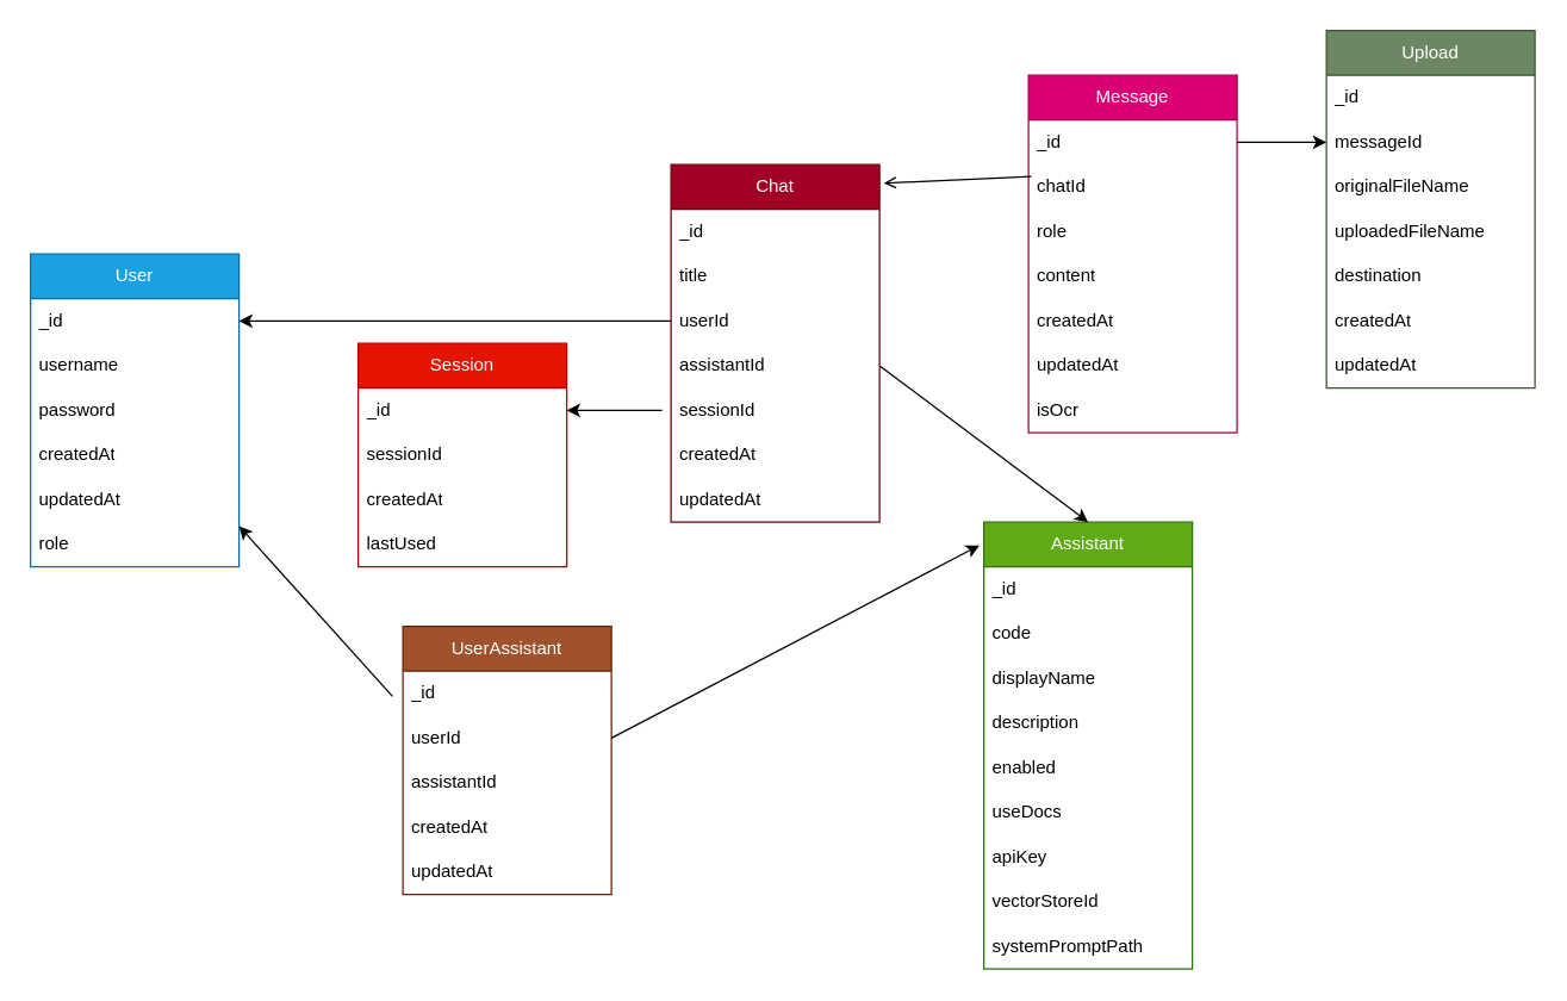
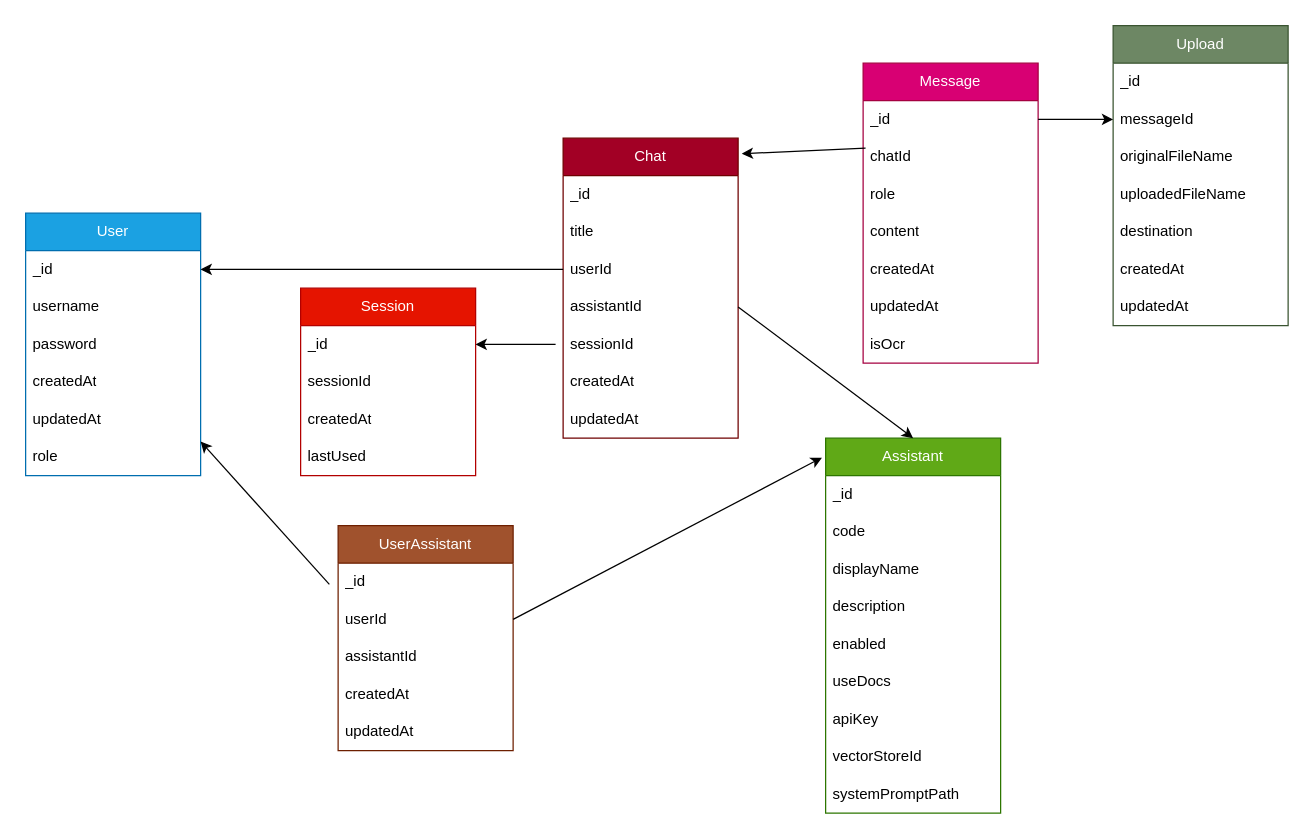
  <mxCell id="0" />
  <mxCell id="1" parent="0" />
  <mxCell id="2" value="Assistant" style="swimlane;fontStyle=0;childLayout=stackLayout;horizontal=1;startSize=30;horizontalStack=0;resizeParent=1;resizeParentMax=0;resizeLast=0;collapsible=1;marginBottom=0;whiteSpace=wrap;html=1;fillColor=#60a917;fontColor=#ffffff;strokeColor=#2D7600;" parent="1" vertex="1"><mxGeometry x="660" y="350" width="140" height="300" as="geometry" /></mxCell>
  <mxCell id="3" value="_id" style="text;strokeColor=none;fillColor=none;align=left;verticalAlign=middle;spacingLeft=4;spacingRight=4;overflow=hidden;points=[[0,0.5],[1,0.5]];portConstraint=eastwest;rotatable=0;whiteSpace=wrap;html=1;" parent="2" vertex="1"><mxGeometry y="30" width="140" height="30" as="geometry" /></mxCell>
  <mxCell id="4" value="code&amp;nbsp;" style="text;strokeColor=none;fillColor=none;align=left;verticalAlign=middle;spacingLeft=4;spacingRight=4;overflow=hidden;points=[[0,0.5],[1,0.5]];portConstraint=eastwest;rotatable=0;whiteSpace=wrap;html=1;" parent="2" vertex="1"><mxGeometry y="60" width="140" height="30" as="geometry" /></mxCell>
  <mxCell id="5" value="displayName" style="text;strokeColor=none;fillColor=none;align=left;verticalAlign=middle;spacingLeft=4;spacingRight=4;overflow=hidden;points=[[0,0.5],[1,0.5]];portConstraint=eastwest;rotatable=0;whiteSpace=wrap;html=1;" parent="2" vertex="1"><mxGeometry y="90" width="140" height="30" as="geometry" /></mxCell>
  <mxCell id="6" value="description" style="text;strokeColor=none;fillColor=none;align=left;verticalAlign=middle;spacingLeft=4;spacingRight=4;overflow=hidden;points=[[0,0.5],[1,0.5]];portConstraint=eastwest;rotatable=0;whiteSpace=wrap;html=1;" parent="2" vertex="1"><mxGeometry y="120" width="140" height="30" as="geometry" /></mxCell>
  <mxCell id="7" value="enabled" style="text;strokeColor=none;fillColor=none;align=left;verticalAlign=middle;spacingLeft=4;spacingRight=4;overflow=hidden;points=[[0,0.5],[1,0.5]];portConstraint=eastwest;rotatable=0;whiteSpace=wrap;html=1;" parent="2" vertex="1"><mxGeometry y="150" width="140" height="30" as="geometry" /></mxCell>
  <mxCell id="8" value="useDocs" style="text;strokeColor=none;fillColor=none;align=left;verticalAlign=middle;spacingLeft=4;spacingRight=4;overflow=hidden;points=[[0,0.5],[1,0.5]];portConstraint=eastwest;rotatable=0;whiteSpace=wrap;html=1;" parent="2" vertex="1"><mxGeometry y="180" width="140" height="30" as="geometry" /></mxCell>
  <mxCell id="9" value="apiKey" style="text;strokeColor=none;fillColor=none;align=left;verticalAlign=middle;spacingLeft=4;spacingRight=4;overflow=hidden;points=[[0,0.5],[1,0.5]];portConstraint=eastwest;rotatable=0;whiteSpace=wrap;html=1;" parent="2" vertex="1"><mxGeometry y="210" width="140" height="30" as="geometry" /></mxCell>
  <mxCell id="10" value="vectorStoreId" style="text;strokeColor=none;fillColor=none;align=left;verticalAlign=middle;spacingLeft=4;spacingRight=4;overflow=hidden;points=[[0,0.5],[1,0.5]];portConstraint=eastwest;rotatable=0;whiteSpace=wrap;html=1;" parent="2" vertex="1"><mxGeometry y="240" width="140" height="30" as="geometry" /></mxCell>
  <mxCell id="11" value="systemPromptPath" style="text;strokeColor=none;fillColor=none;align=left;verticalAlign=middle;spacingLeft=4;spacingRight=4;overflow=hidden;points=[[0,0.5],[1,0.5]];portConstraint=eastwest;rotatable=0;whiteSpace=wrap;html=1;" parent="2" vertex="1"><mxGeometry y="270" width="140" height="30" as="geometry" /></mxCell>
  <mxCell id="12" value="User" style="swimlane;fontStyle=0;childLayout=stackLayout;horizontal=1;startSize=30;horizontalStack=0;resizeParent=1;resizeParentMax=0;resizeLast=0;collapsible=1;marginBottom=0;whiteSpace=wrap;html=1;fillColor=#1ba1e2;fontColor=#ffffff;strokeColor=#006EAF;" parent="1" vertex="1"><mxGeometry x="20" y="170" width="140" height="210" as="geometry" /></mxCell>
  <mxCell id="13" value="_id" style="text;strokeColor=none;fillColor=none;align=left;verticalAlign=middle;spacingLeft=4;spacingRight=4;overflow=hidden;points=[[0,0.5],[1,0.5]];portConstraint=eastwest;rotatable=0;whiteSpace=wrap;html=1;" parent="12" vertex="1"><mxGeometry y="30" width="140" height="30" as="geometry" /></mxCell>
  <mxCell id="14" value="username" style="text;strokeColor=none;fillColor=none;align=left;verticalAlign=middle;spacingLeft=4;spacingRight=4;overflow=hidden;points=[[0,0.5],[1,0.5]];portConstraint=eastwest;rotatable=0;whiteSpace=wrap;html=1;" parent="12" vertex="1"><mxGeometry y="60" width="140" height="30" as="geometry" /></mxCell>
  <mxCell id="15" value="password" style="text;strokeColor=none;fillColor=none;align=left;verticalAlign=middle;spacingLeft=4;spacingRight=4;overflow=hidden;points=[[0,0.5],[1,0.5]];portConstraint=eastwest;rotatable=0;whiteSpace=wrap;html=1;" parent="12" vertex="1"><mxGeometry y="90" width="140" height="30" as="geometry" /></mxCell>
  <mxCell id="16" value="createdAt" style="text;strokeColor=none;fillColor=none;align=left;verticalAlign=middle;spacingLeft=4;spacingRight=4;overflow=hidden;points=[[0,0.5],[1,0.5]];portConstraint=eastwest;rotatable=0;whiteSpace=wrap;html=1;" parent="12" vertex="1"><mxGeometry y="120" width="140" height="30" as="geometry" /></mxCell>
  <mxCell id="17" value="updatedAt" style="text;strokeColor=none;fillColor=none;align=left;verticalAlign=middle;spacingLeft=4;spacingRight=4;overflow=hidden;points=[[0,0.5],[1,0.5]];portConstraint=eastwest;rotatable=0;whiteSpace=wrap;html=1;" parent="12" vertex="1"><mxGeometry y="150" width="140" height="30" as="geometry" /></mxCell>
  <mxCell id="18" value="role" style="text;strokeColor=none;fillColor=none;align=left;verticalAlign=middle;spacingLeft=4;spacingRight=4;overflow=hidden;points=[[0,0.5],[1,0.5]];portConstraint=eastwest;rotatable=0;whiteSpace=wrap;html=1;" parent="12" vertex="1"><mxGeometry y="180" width="140" height="30" as="geometry" /></mxCell>
  <mxCell id="19" value="Chat" style="swimlane;fontStyle=0;childLayout=stackLayout;horizontal=1;startSize=30;horizontalStack=0;resizeParent=1;resizeParentMax=0;resizeLast=0;collapsible=1;marginBottom=0;whiteSpace=wrap;html=1;fillColor=#a20025;fontColor=#ffffff;strokeColor=#6F0000;" parent="1" vertex="1"><mxGeometry x="450" y="110" width="140" height="240" as="geometry" /></mxCell>
  <mxCell id="20" value="_id" style="text;strokeColor=none;fillColor=none;align=left;verticalAlign=middle;spacingLeft=4;spacingRight=4;overflow=hidden;points=[[0,0.5],[1,0.5]];portConstraint=eastwest;rotatable=0;whiteSpace=wrap;html=1;" parent="19" vertex="1"><mxGeometry y="30" width="140" height="30" as="geometry" /></mxCell>
  <mxCell id="21" value="title" style="text;strokeColor=none;fillColor=none;align=left;verticalAlign=middle;spacingLeft=4;spacingRight=4;overflow=hidden;points=[[0,0.5],[1,0.5]];portConstraint=eastwest;rotatable=0;whiteSpace=wrap;html=1;" parent="19" vertex="1"><mxGeometry y="60" width="140" height="30" as="geometry" /></mxCell>
  <mxCell id="22" value="userId" style="text;strokeColor=none;fillColor=none;align=left;verticalAlign=middle;spacingLeft=4;spacingRight=4;overflow=hidden;points=[[0,0.5],[1,0.5]];portConstraint=eastwest;rotatable=0;whiteSpace=wrap;html=1;" parent="19" vertex="1"><mxGeometry y="90" width="140" height="30" as="geometry" /></mxCell>
  <mxCell id="23" value="assistantId" style="text;strokeColor=none;fillColor=none;align=left;verticalAlign=middle;spacingLeft=4;spacingRight=4;overflow=hidden;points=[[0,0.5],[1,0.5]];portConstraint=eastwest;rotatable=0;whiteSpace=wrap;html=1;" parent="19" vertex="1"><mxGeometry y="120" width="140" height="30" as="geometry" /></mxCell>
  <mxCell id="24" value="sessionId" style="text;strokeColor=none;fillColor=none;align=left;verticalAlign=middle;spacingLeft=4;spacingRight=4;overflow=hidden;points=[[0,0.5],[1,0.5]];portConstraint=eastwest;rotatable=0;whiteSpace=wrap;html=1;" parent="19" vertex="1"><mxGeometry y="150" width="140" height="30" as="geometry" /></mxCell>
  <mxCell id="25" value="createdAt" style="text;strokeColor=none;fillColor=none;align=left;verticalAlign=middle;spacingLeft=4;spacingRight=4;overflow=hidden;points=[[0,0.5],[1,0.5]];portConstraint=eastwest;rotatable=0;whiteSpace=wrap;html=1;" parent="19" vertex="1"><mxGeometry y="180" width="140" height="30" as="geometry" /></mxCell>
  <mxCell id="26" value="updatedAt" style="text;strokeColor=none;fillColor=none;align=left;verticalAlign=middle;spacingLeft=4;spacingRight=4;overflow=hidden;points=[[0,0.5],[1,0.5]];portConstraint=eastwest;rotatable=0;whiteSpace=wrap;html=1;" parent="19" vertex="1"><mxGeometry y="210" width="140" height="30" as="geometry" /></mxCell>
  <mxCell id="27" value="Message" style="swimlane;fontStyle=0;childLayout=stackLayout;horizontal=1;startSize=30;horizontalStack=0;resizeParent=1;resizeParentMax=0;resizeLast=0;collapsible=1;marginBottom=0;whiteSpace=wrap;html=1;fillColor=#d80073;fontColor=#ffffff;strokeColor=#A50040;" parent="1" vertex="1"><mxGeometry x="690" y="50" width="140" height="240" as="geometry" /></mxCell>
  <mxCell id="28" value="_id" style="text;strokeColor=none;fillColor=none;align=left;verticalAlign=middle;spacingLeft=4;spacingRight=4;overflow=hidden;points=[[0,0.5],[1,0.5]];portConstraint=eastwest;rotatable=0;whiteSpace=wrap;html=1;" parent="27" vertex="1"><mxGeometry y="30" width="140" height="30" as="geometry" /></mxCell>
  <mxCell id="29" value="chatId" style="text;strokeColor=none;fillColor=none;align=left;verticalAlign=middle;spacingLeft=4;spacingRight=4;overflow=hidden;points=[[0,0.5],[1,0.5]];portConstraint=eastwest;rotatable=0;whiteSpace=wrap;html=1;" parent="27" vertex="1"><mxGeometry y="60" width="140" height="30" as="geometry" /></mxCell>
  <mxCell id="30" value="role" style="text;strokeColor=none;fillColor=none;align=left;verticalAlign=middle;spacingLeft=4;spacingRight=4;overflow=hidden;points=[[0,0.5],[1,0.5]];portConstraint=eastwest;rotatable=0;whiteSpace=wrap;html=1;" parent="27" vertex="1"><mxGeometry y="90" width="140" height="30" as="geometry" /></mxCell>
  <mxCell id="31" value="content" style="text;strokeColor=none;fillColor=none;align=left;verticalAlign=middle;spacingLeft=4;spacingRight=4;overflow=hidden;points=[[0,0.5],[1,0.5]];portConstraint=eastwest;rotatable=0;whiteSpace=wrap;html=1;" parent="27" vertex="1"><mxGeometry y="120" width="140" height="30" as="geometry" /></mxCell>
  <mxCell id="32" value="createdAt" style="text;strokeColor=none;fillColor=none;align=left;verticalAlign=middle;spacingLeft=4;spacingRight=4;overflow=hidden;points=[[0,0.5],[1,0.5]];portConstraint=eastwest;rotatable=0;whiteSpace=wrap;html=1;" parent="27" vertex="1"><mxGeometry y="150" width="140" height="30" as="geometry" /></mxCell>
  <mxCell id="33" value="updatedAt" style="text;strokeColor=none;fillColor=none;align=left;verticalAlign=middle;spacingLeft=4;spacingRight=4;overflow=hidden;points=[[0,0.5],[1,0.5]];portConstraint=eastwest;rotatable=0;whiteSpace=wrap;html=1;" parent="27" vertex="1"><mxGeometry y="180" width="140" height="30" as="geometry" /></mxCell>
  <mxCell id="34" value="isOcr" style="text;strokeColor=none;fillColor=none;align=left;verticalAlign=middle;spacingLeft=4;spacingRight=4;overflow=hidden;points=[[0,0.5],[1,0.5]];portConstraint=eastwest;rotatable=0;whiteSpace=wrap;html=1;" parent="27" vertex="1"><mxGeometry y="210" width="140" height="30" as="geometry" /></mxCell>
- <mxCell id="35" value="" style="endArrow=open;html=1;rounded=0;entryX=1.021;entryY=0.052;entryDx=0;entryDy=0;entryPerimeter=0;exitX=0.014;exitY=0.267;exitDx=0;exitDy=0;exitPerimeter=0;" parent="1" source="29" target="19" edge="1"><mxGeometry width="50" height="50" relative="1" as="geometry"><mxPoint x="720" y="780" as="sourcePoint" /><mxPoint x="770" y="730" as="targetPoint" /></mxGeometry></mxCell>
+ <mxCell id="35" value="" style="endArrow=classic;html=1;rounded=0;entryX=1.021;entryY=0.052;entryDx=0;entryDy=0;entryPerimeter=0;exitX=0.014;exitY=0.267;exitDx=0;exitDy=0;exitPerimeter=0;" parent="1" source="29" target="19" edge="1"><mxGeometry width="50" height="50" relative="1" as="geometry"><mxPoint x="720" y="780" as="sourcePoint" /><mxPoint x="770" y="730" as="targetPoint" /></mxGeometry></mxCell>
  <mxCell id="36" value="" style="endArrow=classic;html=1;rounded=0;entryX=1;entryY=0.5;entryDx=0;entryDy=0;exitX=0;exitY=0.5;exitDx=0;exitDy=0;" parent="1" source="22" target="13" edge="1"><mxGeometry width="50" height="50" relative="1" as="geometry"><mxPoint x="869" y="637" as="sourcePoint" /><mxPoint x="770" y="570" as="targetPoint" /></mxGeometry></mxCell>
  <mxCell id="37" value="" style="endArrow=classic;html=1;rounded=0;entryX=0.5;entryY=0;entryDx=0;entryDy=0;exitX=1;exitY=0.5;exitDx=0;exitDy=0;" parent="1" source="23" target="2" edge="1"><mxGeometry width="50" height="50" relative="1" as="geometry"><mxPoint x="860" y="590" as="sourcePoint" /><mxPoint x="790" y="790" as="targetPoint" /></mxGeometry></mxCell>
  <mxCell id="38" value="Session" style="swimlane;fontStyle=0;childLayout=stackLayout;horizontal=1;startSize=30;horizontalStack=0;resizeParent=1;resizeParentMax=0;resizeLast=0;collapsible=1;marginBottom=0;whiteSpace=wrap;html=1;fillColor=#e51400;fontColor=#ffffff;strokeColor=#B20000;" parent="1" vertex="1"><mxGeometry x="240" y="230" width="140" height="150" as="geometry" /></mxCell>
  <mxCell id="39" value="_id" style="text;strokeColor=none;fillColor=none;align=left;verticalAlign=middle;spacingLeft=4;spacingRight=4;overflow=hidden;points=[[0,0.5],[1,0.5]];portConstraint=eastwest;rotatable=0;whiteSpace=wrap;html=1;" parent="38" vertex="1"><mxGeometry y="30" width="140" height="30" as="geometry" /></mxCell>
  <mxCell id="40" value="sessionId" style="text;strokeColor=none;fillColor=none;align=left;verticalAlign=middle;spacingLeft=4;spacingRight=4;overflow=hidden;points=[[0,0.5],[1,0.5]];portConstraint=eastwest;rotatable=0;whiteSpace=wrap;html=1;" parent="38" vertex="1"><mxGeometry y="60" width="140" height="30" as="geometry" /></mxCell>
  <mxCell id="41" value="createdAt" style="text;strokeColor=none;fillColor=none;align=left;verticalAlign=middle;spacingLeft=4;spacingRight=4;overflow=hidden;points=[[0,0.5],[1,0.5]];portConstraint=eastwest;rotatable=0;whiteSpace=wrap;html=1;" parent="38" vertex="1"><mxGeometry y="90" width="140" height="30" as="geometry" /></mxCell>
  <mxCell id="42" value="lastUsed" style="text;strokeColor=none;fillColor=none;align=left;verticalAlign=middle;spacingLeft=4;spacingRight=4;overflow=hidden;points=[[0,0.5],[1,0.5]];portConstraint=eastwest;rotatable=0;whiteSpace=wrap;html=1;" parent="38" vertex="1"><mxGeometry y="120" width="140" height="30" as="geometry" /></mxCell>
  <mxCell id="43" value="" style="endArrow=classic;html=1;rounded=0;entryX=1;entryY=0.5;entryDx=0;entryDy=0;exitX=-0.043;exitY=0.5;exitDx=0;exitDy=0;exitPerimeter=0;" parent="1" source="24" target="39" edge="1"><mxGeometry width="50" height="50" relative="1" as="geometry"><mxPoint x="640" y="430" as="sourcePoint" /><mxPoint x="570" y="630" as="targetPoint" /></mxGeometry></mxCell>
  <mxCell id="44" value="UserAssistant" style="swimlane;fontStyle=0;childLayout=stackLayout;horizontal=1;startSize=30;horizontalStack=0;resizeParent=1;resizeParentMax=0;resizeLast=0;collapsible=1;marginBottom=0;whiteSpace=wrap;html=1;fillColor=#a0522d;fontColor=#ffffff;strokeColor=#6D1F00;" parent="1" vertex="1"><mxGeometry x="270" y="420" width="140" height="180" as="geometry" /></mxCell>
  <mxCell id="45" value="_id" style="text;strokeColor=none;fillColor=none;align=left;verticalAlign=middle;spacingLeft=4;spacingRight=4;overflow=hidden;points=[[0,0.5],[1,0.5]];portConstraint=eastwest;rotatable=0;whiteSpace=wrap;html=1;" parent="44" vertex="1"><mxGeometry y="30" width="140" height="30" as="geometry" /></mxCell>
  <mxCell id="46" value="userId" style="text;strokeColor=none;fillColor=none;align=left;verticalAlign=middle;spacingLeft=4;spacingRight=4;overflow=hidden;points=[[0,0.5],[1,0.5]];portConstraint=eastwest;rotatable=0;whiteSpace=wrap;html=1;" parent="44" vertex="1"><mxGeometry y="60" width="140" height="30" as="geometry" /></mxCell>
  <mxCell id="47" value="assistantId" style="text;strokeColor=none;fillColor=none;align=left;verticalAlign=middle;spacingLeft=4;spacingRight=4;overflow=hidden;points=[[0,0.5],[1,0.5]];portConstraint=eastwest;rotatable=0;whiteSpace=wrap;html=1;" parent="44" vertex="1"><mxGeometry y="90" width="140" height="30" as="geometry" /></mxCell>
  <mxCell id="48" value="createdAt" style="text;strokeColor=none;fillColor=none;align=left;verticalAlign=middle;spacingLeft=4;spacingRight=4;overflow=hidden;points=[[0,0.5],[1,0.5]];portConstraint=eastwest;rotatable=0;whiteSpace=wrap;html=1;" parent="44" vertex="1"><mxGeometry y="120" width="140" height="30" as="geometry" /></mxCell>
  <mxCell id="49" value="updatedAt" style="text;strokeColor=none;fillColor=none;align=left;verticalAlign=middle;spacingLeft=4;spacingRight=4;overflow=hidden;points=[[0,0.5],[1,0.5]];portConstraint=eastwest;rotatable=0;whiteSpace=wrap;html=1;" parent="44" vertex="1"><mxGeometry y="150" width="140" height="30" as="geometry" /></mxCell>
  <mxCell id="50" value="" style="endArrow=classic;html=1;rounded=0;exitX=-0.05;exitY=0.567;exitDx=0;exitDy=0;exitPerimeter=0;" parent="1" source="45" target="12" edge="1"><mxGeometry width="50" height="50" relative="1" as="geometry"><mxPoint x="130" y="520" as="sourcePoint" /><mxPoint x="270" y="310" as="targetPoint" /></mxGeometry></mxCell>
  <mxCell id="51" value="" style="endArrow=classic;html=1;rounded=0;exitX=1;exitY=0.5;exitDx=0;exitDy=0;entryX=-0.021;entryY=0.052;entryDx=0;entryDy=0;entryPerimeter=0;" parent="1" source="46" target="2" edge="1"><mxGeometry width="50" height="50" relative="1" as="geometry"><mxPoint x="440" y="700" as="sourcePoint" /><mxPoint x="530" y="560" as="targetPoint" /></mxGeometry></mxCell>
  <mxCell id="52" value="Upload" style="swimlane;fontStyle=0;childLayout=stackLayout;horizontal=1;startSize=30;horizontalStack=0;resizeParent=1;resizeParentMax=0;resizeLast=0;collapsible=1;marginBottom=0;whiteSpace=wrap;html=1;fillColor=#6d8764;fontColor=#ffffff;strokeColor=#3A5431;" parent="1" vertex="1"><mxGeometry x="890" y="20" width="140" height="240" as="geometry" /></mxCell>
  <mxCell id="53" value="_id" style="text;strokeColor=none;fillColor=none;align=left;verticalAlign=middle;spacingLeft=4;spacingRight=4;overflow=hidden;points=[[0,0.5],[1,0.5]];portConstraint=eastwest;rotatable=0;whiteSpace=wrap;html=1;" parent="52" vertex="1"><mxGeometry y="30" width="140" height="30" as="geometry" /></mxCell>
  <mxCell id="54" value="messageId" style="text;strokeColor=none;fillColor=none;align=left;verticalAlign=middle;spacingLeft=4;spacingRight=4;overflow=hidden;points=[[0,0.5],[1,0.5]];portConstraint=eastwest;rotatable=0;whiteSpace=wrap;html=1;" parent="52" vertex="1"><mxGeometry y="60" width="140" height="30" as="geometry" /></mxCell>
  <mxCell id="55" value="originalFileName" style="text;strokeColor=none;fillColor=none;align=left;verticalAlign=middle;spacingLeft=4;spacingRight=4;overflow=hidden;points=[[0,0.5],[1,0.5]];portConstraint=eastwest;rotatable=0;whiteSpace=wrap;html=1;" parent="52" vertex="1"><mxGeometry y="90" width="140" height="30" as="geometry" /></mxCell>
  <mxCell id="56" value="uploadedFileName" style="text;strokeColor=none;fillColor=none;align=left;verticalAlign=middle;spacingLeft=4;spacingRight=4;overflow=hidden;points=[[0,0.5],[1,0.5]];portConstraint=eastwest;rotatable=0;whiteSpace=wrap;html=1;" parent="52" vertex="1"><mxGeometry y="120" width="140" height="30" as="geometry" /></mxCell>
  <mxCell id="57" value="destination" style="text;strokeColor=none;fillColor=none;align=left;verticalAlign=middle;spacingLeft=4;spacingRight=4;overflow=hidden;points=[[0,0.5],[1,0.5]];portConstraint=eastwest;rotatable=0;whiteSpace=wrap;html=1;" parent="52" vertex="1"><mxGeometry y="150" width="140" height="30" as="geometry" /></mxCell>
  <mxCell id="58" value="createdAt" style="text;strokeColor=none;fillColor=none;align=left;verticalAlign=middle;spacingLeft=4;spacingRight=4;overflow=hidden;points=[[0,0.5],[1,0.5]];portConstraint=eastwest;rotatable=0;whiteSpace=wrap;html=1;" parent="52" vertex="1"><mxGeometry y="180" width="140" height="30" as="geometry" /></mxCell>
  <mxCell id="59" value="updatedAt" style="text;strokeColor=none;fillColor=none;align=left;verticalAlign=middle;spacingLeft=4;spacingRight=4;overflow=hidden;points=[[0,0.5],[1,0.5]];portConstraint=eastwest;rotatable=0;whiteSpace=wrap;html=1;" parent="52" vertex="1"><mxGeometry y="210" width="140" height="30" as="geometry" /></mxCell>
  <mxCell id="60" value="" style="endArrow=classic;html=1;rounded=0;entryX=0;entryY=0.5;entryDx=0;entryDy=0;exitX=1;exitY=0.5;exitDx=0;exitDy=0;" parent="1" source="28" target="54" edge="1"><mxGeometry width="50" height="50" relative="1" as="geometry"><mxPoint x="989" y="380" as="sourcePoint" /><mxPoint x="890" y="384" as="targetPoint" /></mxGeometry></mxCell>
